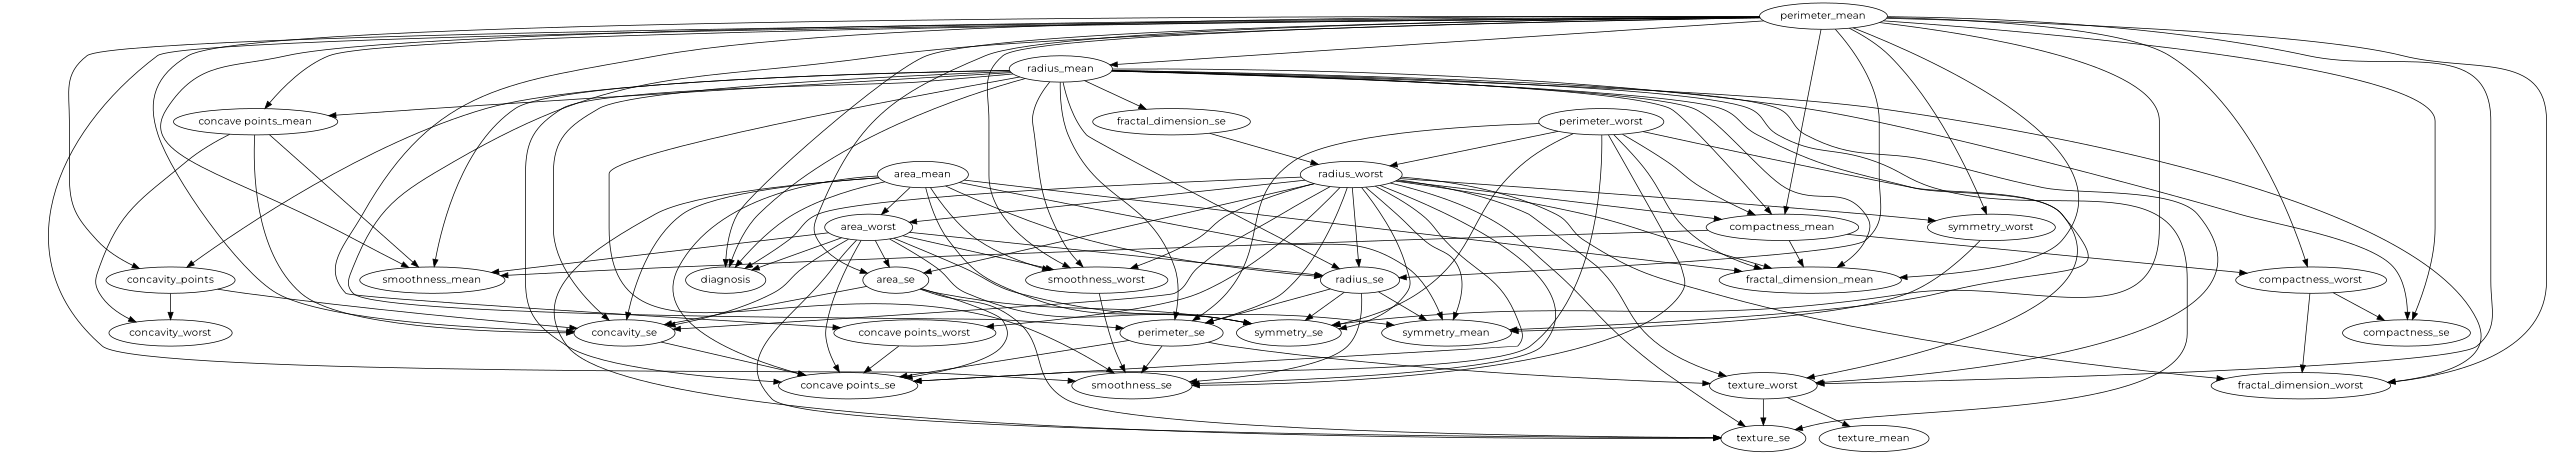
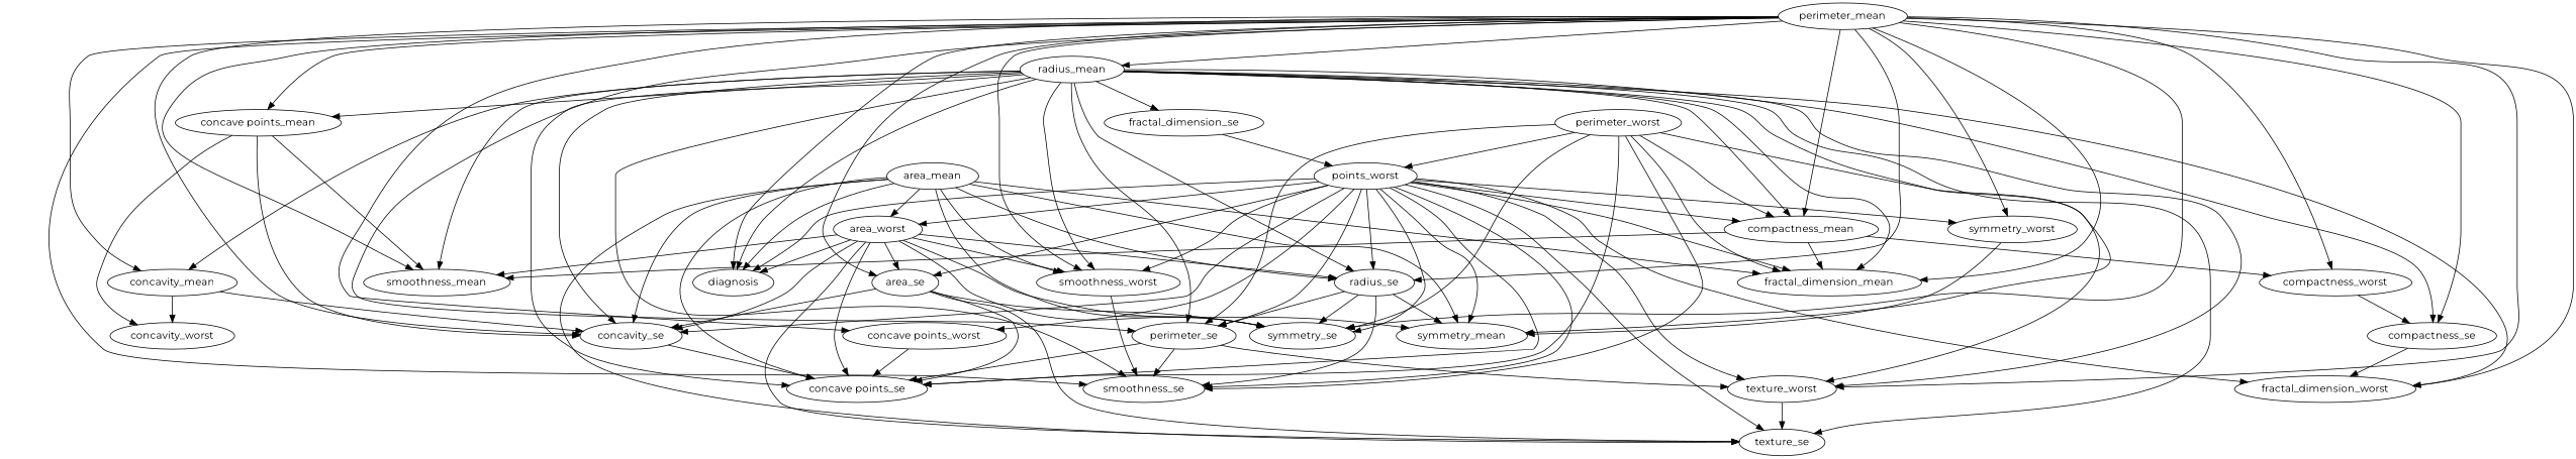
  strict digraph {
    fontname=Montserrat
    node [fontname=Montserrat]
    edge [fontname=Montserrat origin=learned]
    radius_mean
    diagnosis
    smoothness_mean
    compactness_mean
-   concavity_mean [label=concavity_points]
+   concavity_mean
    "concave points_mean"
    symmetry_mean
    fractal_dimension_mean
    radius_se
    texture_se
    perimeter_se
    smoothness_se
    compactness_se
    concavity_se
    "concave points_se"
    fractal_dimension_se
    texture_worst
    smoothness_worst
    fractal_dimension_worst
    compactness_worst
    concavity_worst
    symmetry_se
-   radius_worst
-   texture_mean
+   radius_worst [label=points_worst]
    perimeter_mean
    area_se
    "concave points_worst"
    symmetry_worst
    area_mean
    area_worst
    perimeter_worst
    radius_mean -> diagnosis [weight=-2.744486393554497]
    radius_mean -> smoothness_mean [weight=3.348088294644822]
    radius_mean -> compactness_mean [weight=-12.465092134728746]
    radius_mean -> concavity_mean [weight=-1.646771230685908]
    radius_mean -> "concave points_mean" [weight=-1.343445254159164]
    radius_mean -> symmetry_mean [weight=1.494028316898151]
    radius_mean -> fractal_dimension_mean [weight=1.8695506431277367]
    radius_mean -> radius_se [weight=-5.018393408846051]
    radius_mean -> texture_se [weight=2.5532481021021725]
    radius_mean -> perimeter_se [weight=-1.6894455038580323]
    radius_mean -> smoothness_se [weight=1.4799500837176878]
    radius_mean -> compactness_se [weight=-1.962784527800446]
    radius_mean -> concavity_se [weight=6.754759155983531]
    radius_mean -> "concave points_se" [weight=3.2897312931146883]
    radius_mean -> fractal_dimension_se [weight=1.1790956055895672]
    radius_mean -> texture_worst [weight=-1.9080086263827811]
    radius_mean -> smoothness_worst [weight=-6.117695595464907]
    radius_mean -> fractal_dimension_worst [weight=-2.2031547071577964]
    compactness_mean -> smoothness_mean [weight=1.070657845951157]
    compactness_mean -> fractal_dimension_mean [weight=1.4523223608088267]
    compactness_mean -> compactness_worst [weight=0.8299393372158645]
    concavity_mean -> concavity_se [weight=2.0328964386224007]
    concavity_mean -> concavity_worst [weight=1.1759125967624182]
    "concave points_mean" -> smoothness_mean [weight=1.2935241221181837]
    "concave points_mean" -> concavity_se [weight=-1.624649670906641]
    "concave points_mean" -> concavity_worst [weight=-1.0520699371146927]
    radius_se -> symmetry_mean [weight=1.09120876343653]
    radius_se -> perimeter_se [weight=0.957945357939777]
    radius_se -> smoothness_se [weight=1.2240292277525289]
    radius_se -> symmetry_se [weight=0.813631263838338]
    perimeter_se -> smoothness_se [weight=-1.0140525777143068]
    perimeter_se -> "concave points_se" [weight=0.8916536337293253]
    perimeter_se -> texture_worst [weight=0.9635248697447224]
    concavity_se -> "concave points_se" [weight=0.8013629687335686]
    fractal_dimension_se -> radius_worst [weight=-1.4527908415585016]
    texture_worst -> texture_se [weight=1.3668542909902333]
-   texture_worst -> texture_mean [weight=0.9368410090006247]
    smoothness_worst -> smoothness_se [weight=1.0104662496370063]
    compactness_worst -> compactness_se [weight=0.885088341475205]
-   compactness_worst -> fractal_dimension_worst [weight=0.8230731957274413]
+   compactness_se -> fractal_dimension_worst [weight=0.8230731957274413]
    radius_worst -> diagnosis [weight=2.9856048229834906]
    radius_worst -> compactness_mean [weight=1.6981542777900676]
    radius_worst -> symmetry_mean [weight=-3.222271281120736]
    radius_worst -> fractal_dimension_mean [weight=1.5460352537346116]
    radius_worst -> radius_se [weight=3.0927244914364755]
    radius_worst -> texture_se [weight=-2.438502521815149]
    radius_worst -> perimeter_se [weight=-1.3380161822035743]
    radius_worst -> smoothness_se [weight=-2.7328051555969317]
    radius_worst -> concavity_se [weight=-2.4362632434755276]
    radius_worst -> "concave points_se" [weight=-2.8523459771782207]
    radius_worst -> texture_worst [weight=1.5691526824696203]
    radius_worst -> smoothness_worst [weight=2.1528273083912635]
    radius_worst -> fractal_dimension_worst [weight=1.5065088030392353]
    radius_worst -> symmetry_se [weight=-2.674779682571542]
    radius_worst -> area_se [weight=-1.2552595369685684]
    radius_worst -> "concave points_worst" [weight=0.8846418932629261]
    radius_worst -> symmetry_worst [weight=1.414279729771093]
    radius_worst -> area_worst [weight=0.9807842018404779]
    perimeter_mean -> radius_mean [weight=0.9358609472786733]
    perimeter_mean -> diagnosis [weight=1.4769535330524208]
    perimeter_mean -> smoothness_mean [weight=-4.858634468734693]
    perimeter_mean -> compactness_mean [weight=12.933007498598398]
    perimeter_mean -> concavity_mean [weight=1.4111172001166188]
    perimeter_mean -> "concave points_mean" [weight=1.58947570767318]
    perimeter_mean -> fractal_dimension_mean [weight=-4.431907360142302]
    perimeter_mean -> radius_se [weight=1.197044148956182]
    perimeter_mean -> perimeter_se [weight=1.7200409656073425]
    perimeter_mean -> smoothness_se [weight=-1.0905482698379216]
    perimeter_mean -> compactness_se [weight=2.782600851581733]
    perimeter_mean -> concavity_se [weight=-4.7036449278596475]
    perimeter_mean -> texture_worst [weight=1.335065237502511]
    perimeter_mean -> smoothness_worst [weight=3.9764346378505637]
    perimeter_mean -> fractal_dimension_worst [weight=1.930860064796429]
    perimeter_mean -> compactness_worst [weight=-1.4913963457038604]
    perimeter_mean -> symmetry_se [weight=2.1577189520169933]
    perimeter_mean -> area_se [weight=1.721999843187956]
    perimeter_mean -> "concave points_worst" [weight=-1.1822828112792974]
    perimeter_mean -> symmetry_worst [weight=-1.5220949369757357]
    area_se -> texture_se [weight=-0.9770566837707834]
    area_se -> concavity_se [weight=-0.8129127421379005]
    area_se -> "concave points_se" [weight=-0.8080994934079929]
    area_se -> symmetry_se [weight=-1.1830182215764642]
    "concave points_worst" -> "concave points_se" [weight=1.0115424807004232]
    symmetry_worst -> symmetry_mean [weight=0.9146353147140309]
    area_mean -> diagnosis [weight=0.8820372316772908]
    area_mean -> symmetry_mean [weight=-1.2366768776762769]
    area_mean -> fractal_dimension_mean [weight=1.4983514005499134]
    area_mean -> radius_se [weight=3.159714660493361]
    area_mean -> texture_se [weight=-1.5600792826229664]
    area_mean -> concavity_se [weight=-1.35689285161467]
    area_mean -> "concave points_se" [weight=-2.388465546795577]
    area_mean -> smoothness_worst [weight=1.622347784805864]
    area_mean -> symmetry_se [weight=-0.9657798722480815]
    area_mean -> area_worst [weight=0.979171053482452]
    area_worst -> diagnosis [weight=-1.809881810196968]
    area_worst -> smoothness_mean [weight=-0.9535995651259824]
    area_worst -> symmetry_mean [weight=1.9278772186941766]
    area_worst -> radius_se [weight=-1.662658892566468]
    area_worst -> texture_se [weight=2.0989305828334763]
    area_worst -> concavity_se [weight=1.7624085980180162]
    area_worst -> "concave points_se" [weight=2.644285768413846]
    area_worst -> smoothness_worst [weight=-1.1512394989522297]
    area_worst -> symmetry_se [weight=2.231006637148218]
    area_worst -> area_se [weight=1.2321581261182626]
    perimeter_worst -> compactness_mean [weight=-0.8026652004787039]
    perimeter_worst -> fractal_dimension_mean [weight=-1.3049842354570689]
    perimeter_worst -> perimeter_se [weight=1.4016809741041685]
    perimeter_worst -> smoothness_se [weight=1.5714978621446358]
    perimeter_worst -> "concave points_se" [weight=-1.0649569705196988]
    perimeter_worst -> texture_worst [weight=-1.3208542240189103]
    perimeter_worst -> symmetry_se [weight=-1.4505686792140404]
    perimeter_worst -> radius_worst [weight=0.9918515795672201]
  }
